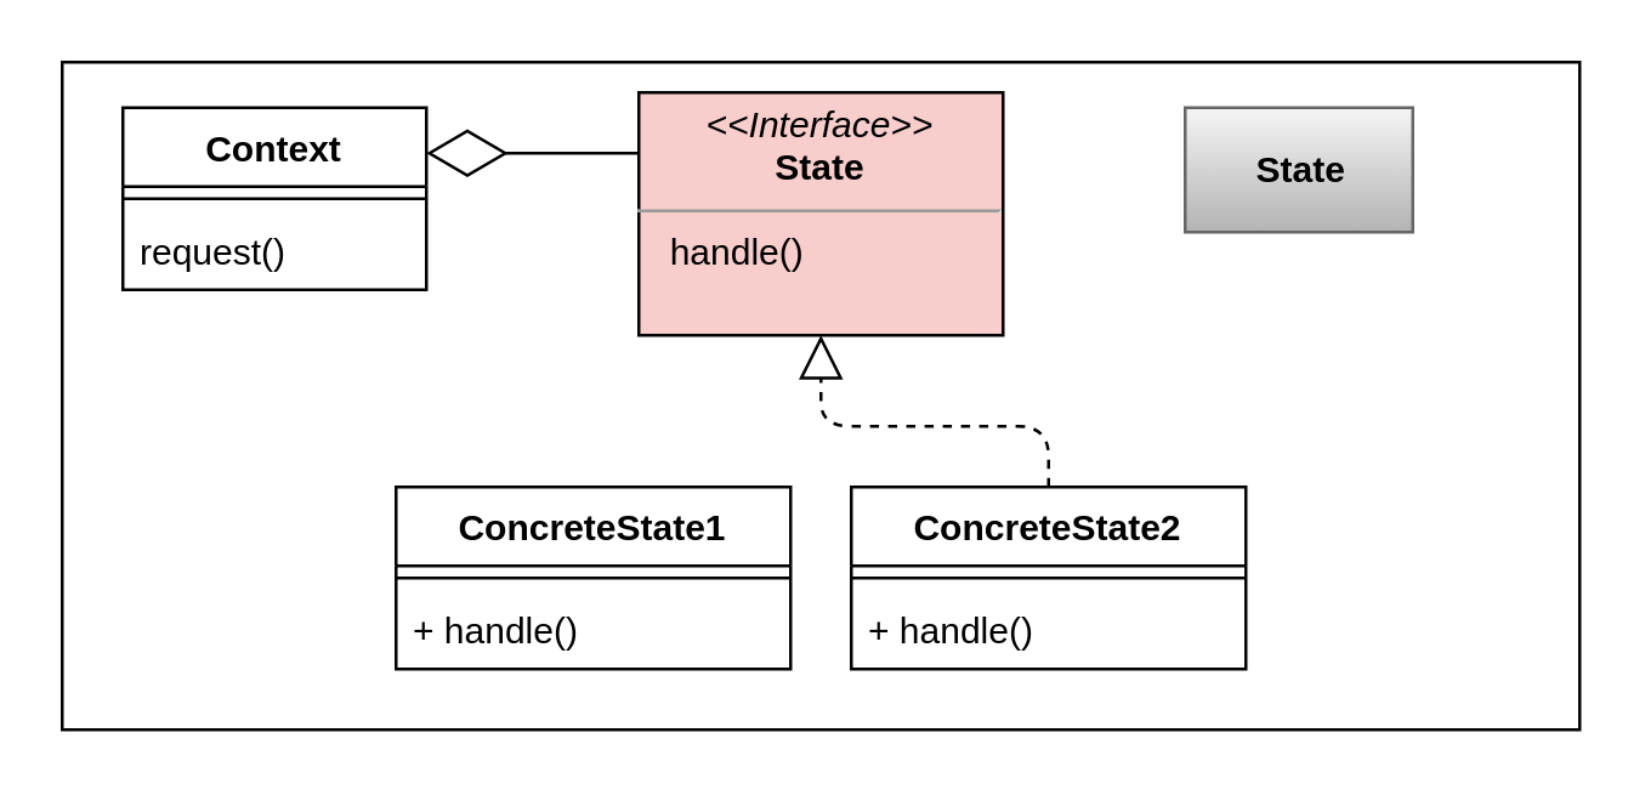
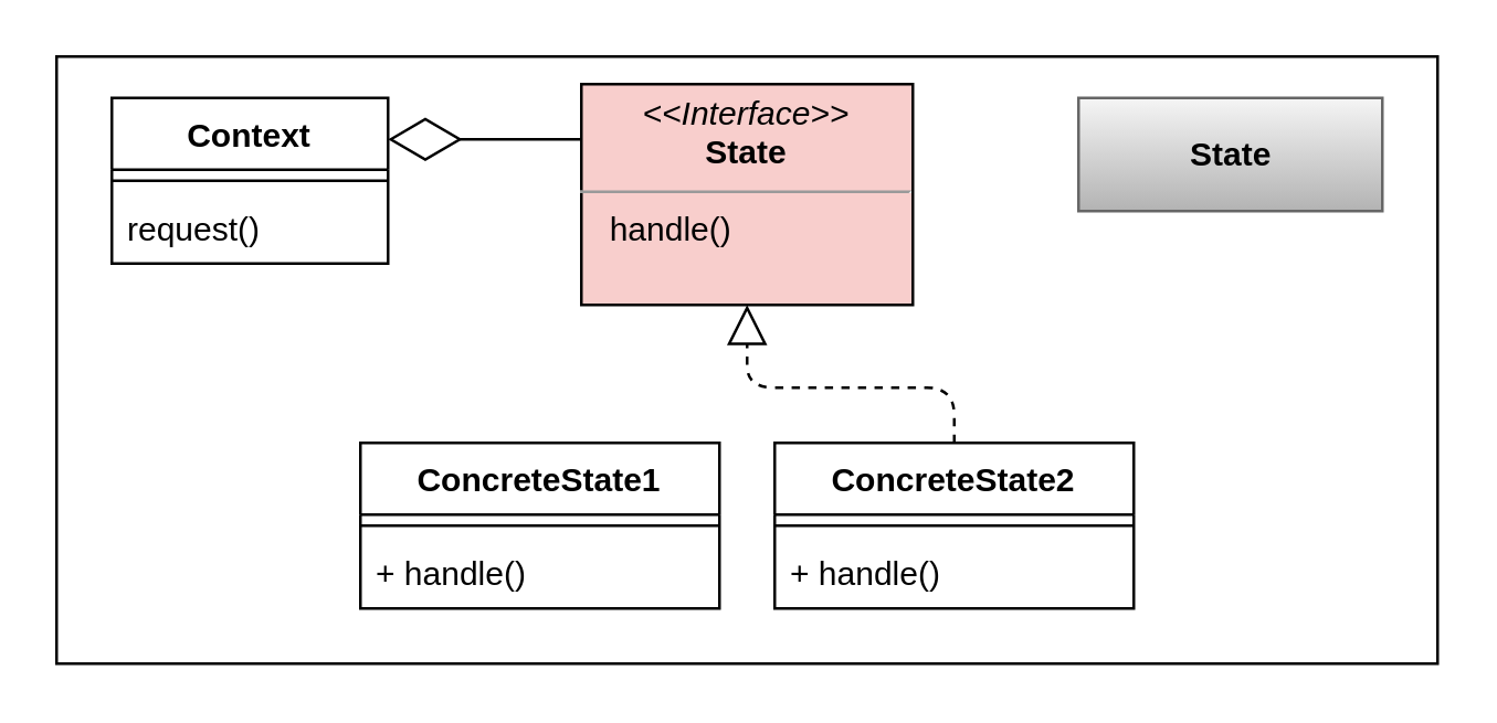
  <mxCell id="0" />
  <mxCell id="1" parent="0" />
  <mxCell id="2" value="" style="rounded=0;whiteSpace=wrap;html=1;" vertex="1" parent="1"><mxGeometry x="20" y="20" width="500" height="220" as="geometry" /></mxCell>
  <mxCell id="3" value="&lt;p style=&quot;margin: 0px ; margin-top: 4px ; text-align: center&quot;&gt;&lt;i&gt;&amp;lt;&amp;lt;Interface&amp;gt;&amp;gt;&lt;/i&gt;&lt;br&gt;&lt;b&gt;State&lt;/b&gt;&lt;/p&gt;&lt;hr size=&quot;1&quot;&gt;&lt;p style=&quot;margin: 0px ; margin-left: 4px&quot;&gt;&amp;nbsp; handle()&lt;/p&gt;" style="verticalAlign=top;align=left;overflow=fill;fontSize=12;fontFamily=Helvetica;html=1;fillColor=#f8cecc;" parent="1" vertex="1"><mxGeometry x="210" y="30" width="120" height="80" as="geometry" /></mxCell>
  <mxCell id="4" value="ConcreteState1" style="swimlane;fontStyle=1;align=center;verticalAlign=top;childLayout=stackLayout;horizontal=1;startSize=26;horizontalStack=0;resizeParent=1;resizeParentMax=0;resizeLast=0;collapsible=1;marginBottom=0;" parent="1" vertex="1"><mxGeometry x="130" y="160" width="130" height="60" as="geometry" /></mxCell>
  <mxCell id="5" value="" style="line;strokeWidth=1;fillColor=none;align=left;verticalAlign=middle;spacingTop=-1;spacingLeft=3;spacingRight=3;rotatable=0;labelPosition=right;points=[];portConstraint=eastwest;" parent="4" vertex="1"><mxGeometry y="26" width="130" height="8" as="geometry" /></mxCell>
  <mxCell id="6" value="+ handle()" style="text;strokeColor=none;fillColor=none;align=left;verticalAlign=top;spacingLeft=4;spacingRight=4;overflow=hidden;rotatable=0;points=[[0,0.5],[1,0.5]];portConstraint=eastwest;" parent="4" vertex="1"><mxGeometry y="34" width="130" height="26" as="geometry" /></mxCell>
  <mxCell id="7" value="Context" style="swimlane;fontStyle=1;align=center;verticalAlign=top;childLayout=stackLayout;horizontal=1;startSize=26;horizontalStack=0;resizeParent=1;resizeParentMax=0;resizeLast=0;collapsible=1;marginBottom=0;" parent="1" vertex="1"><mxGeometry x="40" y="35" width="100" height="60" as="geometry" /></mxCell>
  <mxCell id="8" value="" style="line;strokeWidth=1;fillColor=none;align=left;verticalAlign=middle;spacingTop=-1;spacingLeft=3;spacingRight=3;rotatable=0;labelPosition=right;points=[];portConstraint=eastwest;" parent="7" vertex="1"><mxGeometry y="26" width="100" height="8" as="geometry" /></mxCell>
  <mxCell id="9" value="request()" style="text;strokeColor=none;fillColor=none;align=left;verticalAlign=top;spacingLeft=4;spacingRight=4;overflow=hidden;rotatable=0;points=[[0,0.5],[1,0.5]];portConstraint=eastwest;" parent="7" vertex="1"><mxGeometry y="34" width="100" height="26" as="geometry" /></mxCell>
  <mxCell id="10" value="" style="endArrow=diamondThin;endFill=0;endSize=24;html=1;entryX=1;entryY=0.25;entryDx=0;entryDy=0;exitX=0;exitY=0.25;exitDx=0;exitDy=0;" parent="1" source="3" target="7" edge="1"><mxGeometry width="160" relative="1" as="geometry"><mxPoint x="-330" y="340" as="sourcePoint" /><mxPoint x="73.08" y="66.992" as="targetPoint" /></mxGeometry></mxCell>
  <mxCell id="11" value="ConcreteState2" style="swimlane;fontStyle=1;align=center;verticalAlign=top;childLayout=stackLayout;horizontal=1;startSize=26;horizontalStack=0;resizeParent=1;resizeParentMax=0;resizeLast=0;collapsible=1;marginBottom=0;" vertex="1" parent="1"><mxGeometry x="280" y="160" width="130" height="60" as="geometry" /></mxCell>
  <mxCell id="12" value="" style="line;strokeWidth=1;fillColor=none;align=left;verticalAlign=middle;spacingTop=-1;spacingLeft=3;spacingRight=3;rotatable=0;labelPosition=right;points=[];portConstraint=eastwest;" vertex="1" parent="11"><mxGeometry y="26" width="130" height="8" as="geometry" /></mxCell>
  <mxCell id="13" value="+ handle()" style="text;strokeColor=none;fillColor=none;align=left;verticalAlign=top;spacingLeft=4;spacingRight=4;overflow=hidden;rotatable=0;points=[[0,0.5],[1,0.5]];portConstraint=eastwest;" vertex="1" parent="11"><mxGeometry y="34" width="130" height="26" as="geometry" /></mxCell>
  <mxCell id="14" value="" style="endArrow=block;dashed=1;endFill=0;endSize=12;html=1;exitX=0.5;exitY=0;exitDx=0;exitDy=0;" edge="1" parent="1" source="11"><mxGeometry width="160" relative="1" as="geometry"><mxPoint x="220" y="370" as="sourcePoint" /><mxPoint x="270" y="110" as="targetPoint" /><Array as="points"><mxPoint x="345" y="140" /><mxPoint x="270" y="140" /></Array></mxGeometry></mxCell>
- <mxCell id="15" value="State" style="html=1;fontStyle=1;gradientColor=#b3b3b3;fillColor=#f5f5f5;strokeColor=#666666;" vertex="1" parent="1"><mxGeometry x="390" y="35" width="75" height="41" as="geometry" /></mxCell>
+ <mxCell id="15" value="State" style="html=1;fontStyle=1;gradientColor=#b3b3b3;fillColor=#f5f5f5;strokeColor=#666666;" vertex="1" parent="1"><mxGeometry x="390" y="35" width="110" height="41" as="geometry" /></mxCell>
